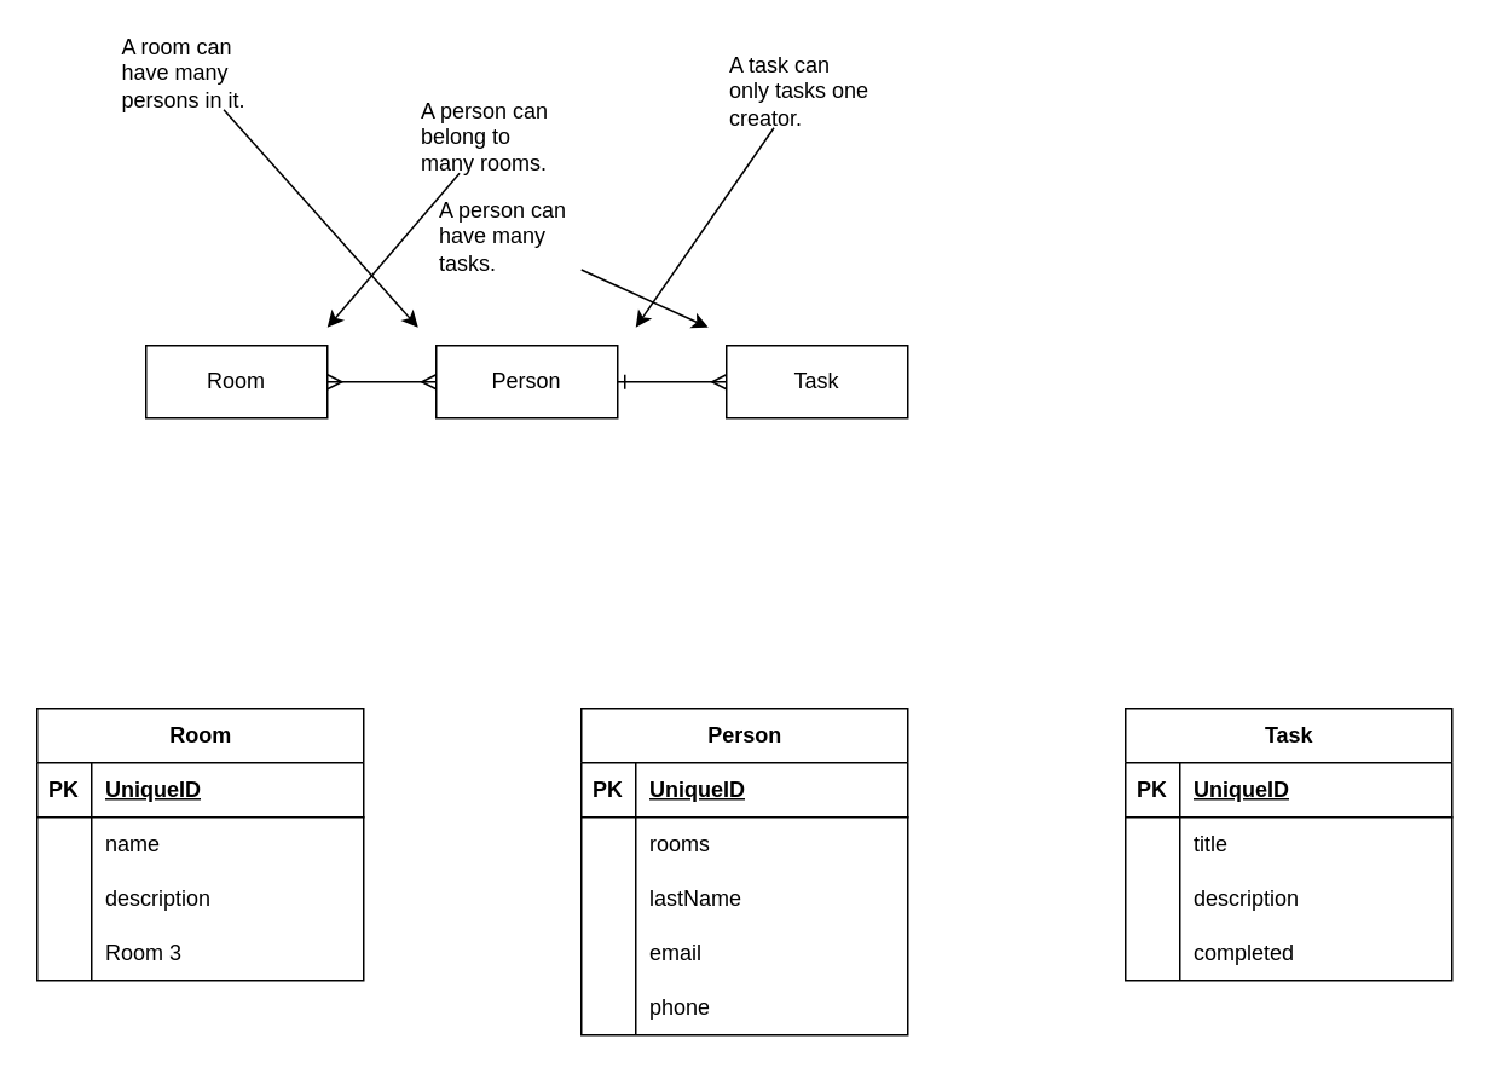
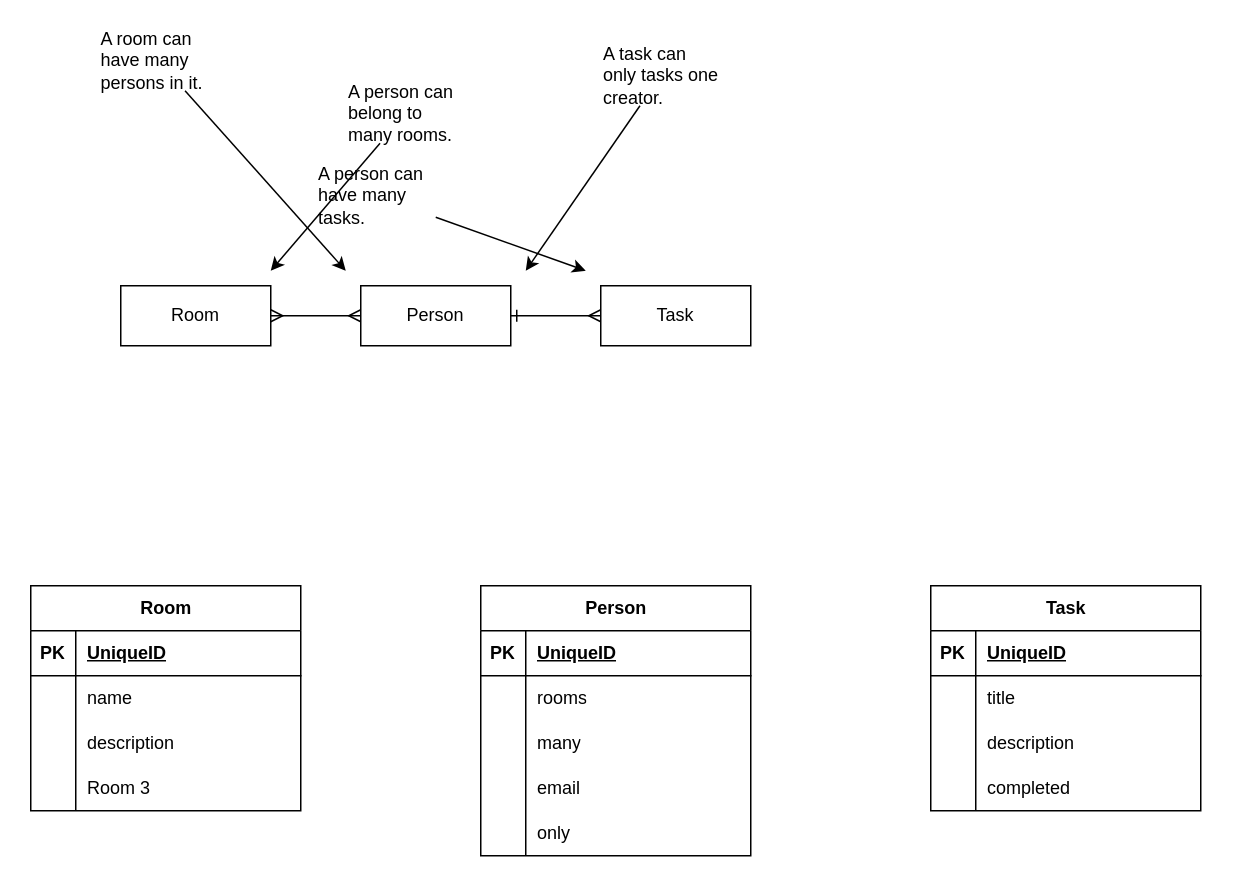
  <mxCell id="0" />
  <mxCell id="1" parent="0" />
  <mxCell id="2" value="Task" style="shape=table;startSize=30;container=1;collapsible=1;childLayout=tableLayout;fixedRows=1;rowLines=0;fontStyle=1;align=center;resizeLast=1;html=1;" vertex="1" parent="1"><mxGeometry x="620" y="390" width="180" height="150" as="geometry" /></mxCell>
  <mxCell id="3" value="" style="shape=tableRow;horizontal=0;startSize=0;swimlaneHead=0;swimlaneBody=0;fillColor=none;collapsible=0;dropTarget=0;points=[[0,0.5],[1,0.5]];portConstraint=eastwest;top=0;left=0;right=0;bottom=1;" vertex="1" parent="2"><mxGeometry y="30" width="180" height="30" as="geometry" /></mxCell>
  <mxCell id="4" value="PK" style="shape=partialRectangle;connectable=0;fillColor=none;top=0;left=0;bottom=0;right=0;fontStyle=1;overflow=hidden;whiteSpace=wrap;html=1;" vertex="1" parent="3"><mxGeometry width="30" height="30" as="geometry"><mxRectangle width="30" height="30" as="alternateBounds" /></mxGeometry></mxCell>
  <mxCell id="5" value="UniqueID" style="shape=partialRectangle;connectable=0;fillColor=none;top=0;left=0;bottom=0;right=0;align=left;spacingLeft=6;fontStyle=5;overflow=hidden;whiteSpace=wrap;html=1;" vertex="1" parent="3"><mxGeometry x="30" width="150" height="30" as="geometry"><mxRectangle width="150" height="30" as="alternateBounds" /></mxGeometry></mxCell>
  <mxCell id="6" value="" style="shape=tableRow;horizontal=0;startSize=0;swimlaneHead=0;swimlaneBody=0;fillColor=none;collapsible=0;dropTarget=0;points=[[0,0.5],[1,0.5]];portConstraint=eastwest;top=0;left=0;right=0;bottom=0;" vertex="1" parent="2"><mxGeometry y="60" width="180" height="30" as="geometry" /></mxCell>
  <mxCell id="7" value="" style="shape=partialRectangle;connectable=0;fillColor=none;top=0;left=0;bottom=0;right=0;editable=1;overflow=hidden;whiteSpace=wrap;html=1;" vertex="1" parent="6"><mxGeometry width="30" height="30" as="geometry"><mxRectangle width="30" height="30" as="alternateBounds" /></mxGeometry></mxCell>
  <mxCell id="8" value="title" style="shape=partialRectangle;connectable=0;fillColor=none;top=0;left=0;bottom=0;right=0;align=left;spacingLeft=6;overflow=hidden;whiteSpace=wrap;html=1;" vertex="1" parent="6"><mxGeometry x="30" width="150" height="30" as="geometry"><mxRectangle width="150" height="30" as="alternateBounds" /></mxGeometry></mxCell>
  <mxCell id="9" value="" style="shape=tableRow;horizontal=0;startSize=0;swimlaneHead=0;swimlaneBody=0;fillColor=none;collapsible=0;dropTarget=0;points=[[0,0.5],[1,0.5]];portConstraint=eastwest;top=0;left=0;right=0;bottom=0;" vertex="1" parent="2"><mxGeometry y="90" width="180" height="30" as="geometry" /></mxCell>
  <mxCell id="10" value="" style="shape=partialRectangle;connectable=0;fillColor=none;top=0;left=0;bottom=0;right=0;editable=1;overflow=hidden;whiteSpace=wrap;html=1;" vertex="1" parent="9"><mxGeometry width="30" height="30" as="geometry"><mxRectangle width="30" height="30" as="alternateBounds" /></mxGeometry></mxCell>
  <mxCell id="11" value="description" style="shape=partialRectangle;connectable=0;fillColor=none;top=0;left=0;bottom=0;right=0;align=left;spacingLeft=6;overflow=hidden;whiteSpace=wrap;html=1;" vertex="1" parent="9"><mxGeometry x="30" width="150" height="30" as="geometry"><mxRectangle width="150" height="30" as="alternateBounds" /></mxGeometry></mxCell>
  <mxCell id="12" value="" style="shape=tableRow;horizontal=0;startSize=0;swimlaneHead=0;swimlaneBody=0;fillColor=none;collapsible=0;dropTarget=0;points=[[0,0.5],[1,0.5]];portConstraint=eastwest;top=0;left=0;right=0;bottom=0;" vertex="1" parent="2"><mxGeometry y="120" width="180" height="30" as="geometry" /></mxCell>
  <mxCell id="13" value="" style="shape=partialRectangle;connectable=0;fillColor=none;top=0;left=0;bottom=0;right=0;editable=1;overflow=hidden;whiteSpace=wrap;html=1;" vertex="1" parent="12"><mxGeometry width="30" height="30" as="geometry"><mxRectangle width="30" height="30" as="alternateBounds" /></mxGeometry></mxCell>
  <mxCell id="14" value="completed" style="shape=partialRectangle;connectable=0;fillColor=none;top=0;left=0;bottom=0;right=0;align=left;spacingLeft=6;overflow=hidden;whiteSpace=wrap;html=1;" vertex="1" parent="12"><mxGeometry x="30" width="150" height="30" as="geometry"><mxRectangle width="150" height="30" as="alternateBounds" /></mxGeometry></mxCell>
  <mxCell id="15" value="Person" style="shape=table;startSize=30;container=1;collapsible=1;childLayout=tableLayout;fixedRows=1;rowLines=0;fontStyle=1;align=center;resizeLast=1;html=1;" vertex="1" parent="1"><mxGeometry x="320" y="390" width="180" height="180" as="geometry" /></mxCell>
  <mxCell id="16" value="" style="shape=tableRow;horizontal=0;startSize=0;swimlaneHead=0;swimlaneBody=0;fillColor=none;collapsible=0;dropTarget=0;points=[[0,0.5],[1,0.5]];portConstraint=eastwest;top=0;left=0;right=0;bottom=1;" vertex="1" parent="15"><mxGeometry y="30" width="180" height="30" as="geometry" /></mxCell>
  <mxCell id="17" value="PK" style="shape=partialRectangle;connectable=0;fillColor=none;top=0;left=0;bottom=0;right=0;fontStyle=1;overflow=hidden;whiteSpace=wrap;html=1;" vertex="1" parent="16"><mxGeometry width="30" height="30" as="geometry"><mxRectangle width="30" height="30" as="alternateBounds" /></mxGeometry></mxCell>
  <mxCell id="18" value="UniqueID" style="shape=partialRectangle;connectable=0;fillColor=none;top=0;left=0;bottom=0;right=0;align=left;spacingLeft=6;fontStyle=5;overflow=hidden;whiteSpace=wrap;html=1;" vertex="1" parent="16"><mxGeometry x="30" width="150" height="30" as="geometry"><mxRectangle width="150" height="30" as="alternateBounds" /></mxGeometry></mxCell>
  <mxCell id="19" value="" style="shape=tableRow;horizontal=0;startSize=0;swimlaneHead=0;swimlaneBody=0;fillColor=none;collapsible=0;dropTarget=0;points=[[0,0.5],[1,0.5]];portConstraint=eastwest;top=0;left=0;right=0;bottom=0;" vertex="1" parent="15"><mxGeometry y="60" width="180" height="30" as="geometry" /></mxCell>
  <mxCell id="20" value="" style="shape=partialRectangle;connectable=0;fillColor=none;top=0;left=0;bottom=0;right=0;editable=1;overflow=hidden;whiteSpace=wrap;html=1;" vertex="1" parent="19"><mxGeometry width="30" height="30" as="geometry"><mxRectangle width="30" height="30" as="alternateBounds" /></mxGeometry></mxCell>
  <mxCell id="21" value="rooms" style="shape=partialRectangle;connectable=0;fillColor=none;top=0;left=0;bottom=0;right=0;align=left;spacingLeft=6;overflow=hidden;whiteSpace=wrap;html=1;" vertex="1" parent="19"><mxGeometry x="30" width="150" height="30" as="geometry"><mxRectangle width="150" height="30" as="alternateBounds" /></mxGeometry></mxCell>
  <mxCell id="22" value="" style="shape=tableRow;horizontal=0;startSize=0;swimlaneHead=0;swimlaneBody=0;fillColor=none;collapsible=0;dropTarget=0;points=[[0,0.5],[1,0.5]];portConstraint=eastwest;top=0;left=0;right=0;bottom=0;" vertex="1" parent="15"><mxGeometry y="90" width="180" height="30" as="geometry" /></mxCell>
  <mxCell id="23" value="" style="shape=partialRectangle;connectable=0;fillColor=none;top=0;left=0;bottom=0;right=0;editable=1;overflow=hidden;whiteSpace=wrap;html=1;" vertex="1" parent="22"><mxGeometry width="30" height="30" as="geometry"><mxRectangle width="30" height="30" as="alternateBounds" /></mxGeometry></mxCell>
- <mxCell id="24" value="lastName" style="shape=partialRectangle;connectable=0;fillColor=none;top=0;left=0;bottom=0;right=0;align=left;spacingLeft=6;overflow=hidden;whiteSpace=wrap;html=1;" vertex="1" parent="22"><mxGeometry x="30" width="150" height="30" as="geometry"><mxRectangle width="150" height="30" as="alternateBounds" /></mxGeometry></mxCell>
+ <mxCell id="24" value="many" style="shape=partialRectangle;connectable=0;fillColor=none;top=0;left=0;bottom=0;right=0;align=left;spacingLeft=6;overflow=hidden;whiteSpace=wrap;html=1;" vertex="1" parent="22"><mxGeometry x="30" width="150" height="30" as="geometry"><mxRectangle width="150" height="30" as="alternateBounds" /></mxGeometry></mxCell>
  <mxCell id="25" value="" style="shape=tableRow;horizontal=0;startSize=0;swimlaneHead=0;swimlaneBody=0;fillColor=none;collapsible=0;dropTarget=0;points=[[0,0.5],[1,0.5]];portConstraint=eastwest;top=0;left=0;right=0;bottom=0;" vertex="1" parent="15"><mxGeometry y="120" width="180" height="30" as="geometry" /></mxCell>
  <mxCell id="26" value="" style="shape=partialRectangle;connectable=0;fillColor=none;top=0;left=0;bottom=0;right=0;editable=1;overflow=hidden;whiteSpace=wrap;html=1;" vertex="1" parent="25"><mxGeometry width="30" height="30" as="geometry"><mxRectangle width="30" height="30" as="alternateBounds" /></mxGeometry></mxCell>
  <mxCell id="27" value="email" style="shape=partialRectangle;connectable=0;fillColor=none;top=0;left=0;bottom=0;right=0;align=left;spacingLeft=6;overflow=hidden;whiteSpace=wrap;html=1;" vertex="1" parent="25"><mxGeometry x="30" width="150" height="30" as="geometry"><mxRectangle width="150" height="30" as="alternateBounds" /></mxGeometry></mxCell>
  <mxCell id="28" style="shape=tableRow;horizontal=0;startSize=0;swimlaneHead=0;swimlaneBody=0;fillColor=none;collapsible=0;dropTarget=0;points=[[0,0.5],[1,0.5]];portConstraint=eastwest;top=0;left=0;right=0;bottom=0;" vertex="1" parent="15"><mxGeometry y="150" width="180" height="30" as="geometry" /></mxCell>
  <mxCell id="29" style="shape=partialRectangle;connectable=0;fillColor=none;top=0;left=0;bottom=0;right=0;editable=1;overflow=hidden;whiteSpace=wrap;html=1;" vertex="1" parent="28"><mxGeometry width="30" height="30" as="geometry"><mxRectangle width="30" height="30" as="alternateBounds" /></mxGeometry></mxCell>
- <mxCell id="30" value="phone" style="shape=partialRectangle;connectable=0;fillColor=none;top=0;left=0;bottom=0;right=0;align=left;spacingLeft=6;overflow=hidden;whiteSpace=wrap;html=1;" vertex="1" parent="28"><mxGeometry x="30" width="150" height="30" as="geometry"><mxRectangle width="150" height="30" as="alternateBounds" /></mxGeometry></mxCell>
+ <mxCell id="30" value="only" style="shape=partialRectangle;connectable=0;fillColor=none;top=0;left=0;bottom=0;right=0;align=left;spacingLeft=6;overflow=hidden;whiteSpace=wrap;html=1;" vertex="1" parent="28"><mxGeometry x="30" width="150" height="30" as="geometry"><mxRectangle width="150" height="30" as="alternateBounds" /></mxGeometry></mxCell>
  <mxCell id="31" value="Room" style="shape=table;startSize=30;container=1;collapsible=1;childLayout=tableLayout;fixedRows=1;rowLines=0;fontStyle=1;align=center;resizeLast=1;html=1;" vertex="1" parent="1"><mxGeometry x="20" y="390" width="180" height="150" as="geometry" /></mxCell>
  <mxCell id="32" value="" style="shape=tableRow;horizontal=0;startSize=0;swimlaneHead=0;swimlaneBody=0;fillColor=none;collapsible=0;dropTarget=0;points=[[0,0.5],[1,0.5]];portConstraint=eastwest;top=0;left=0;right=0;bottom=1;" vertex="1" parent="31"><mxGeometry y="30" width="180" height="30" as="geometry" /></mxCell>
  <mxCell id="33" value="PK" style="shape=partialRectangle;connectable=0;fillColor=none;top=0;left=0;bottom=0;right=0;fontStyle=1;overflow=hidden;whiteSpace=wrap;html=1;" vertex="1" parent="32"><mxGeometry width="30" height="30" as="geometry"><mxRectangle width="30" height="30" as="alternateBounds" /></mxGeometry></mxCell>
  <mxCell id="34" value="UniqueID" style="shape=partialRectangle;connectable=0;fillColor=none;top=0;left=0;bottom=0;right=0;align=left;spacingLeft=6;fontStyle=5;overflow=hidden;whiteSpace=wrap;html=1;" vertex="1" parent="32"><mxGeometry x="30" width="150" height="30" as="geometry"><mxRectangle width="150" height="30" as="alternateBounds" /></mxGeometry></mxCell>
  <mxCell id="35" value="" style="shape=tableRow;horizontal=0;startSize=0;swimlaneHead=0;swimlaneBody=0;fillColor=none;collapsible=0;dropTarget=0;points=[[0,0.5],[1,0.5]];portConstraint=eastwest;top=0;left=0;right=0;bottom=0;" vertex="1" parent="31"><mxGeometry y="60" width="180" height="30" as="geometry" /></mxCell>
  <mxCell id="36" value="" style="shape=partialRectangle;connectable=0;fillColor=none;top=0;left=0;bottom=0;right=0;editable=1;overflow=hidden;whiteSpace=wrap;html=1;" vertex="1" parent="35"><mxGeometry width="30" height="30" as="geometry"><mxRectangle width="30" height="30" as="alternateBounds" /></mxGeometry></mxCell>
  <mxCell id="37" value="name" style="shape=partialRectangle;connectable=0;fillColor=none;top=0;left=0;bottom=0;right=0;align=left;spacingLeft=6;overflow=hidden;whiteSpace=wrap;html=1;" vertex="1" parent="35"><mxGeometry x="30" width="150" height="30" as="geometry"><mxRectangle width="150" height="30" as="alternateBounds" /></mxGeometry></mxCell>
  <mxCell id="38" value="" style="shape=tableRow;horizontal=0;startSize=0;swimlaneHead=0;swimlaneBody=0;fillColor=none;collapsible=0;dropTarget=0;points=[[0,0.5],[1,0.5]];portConstraint=eastwest;top=0;left=0;right=0;bottom=0;" vertex="1" parent="31"><mxGeometry y="90" width="180" height="30" as="geometry" /></mxCell>
  <mxCell id="39" value="" style="shape=partialRectangle;connectable=0;fillColor=none;top=0;left=0;bottom=0;right=0;editable=1;overflow=hidden;whiteSpace=wrap;html=1;" vertex="1" parent="38"><mxGeometry width="30" height="30" as="geometry"><mxRectangle width="30" height="30" as="alternateBounds" /></mxGeometry></mxCell>
  <mxCell id="40" value="description" style="shape=partialRectangle;connectable=0;fillColor=none;top=0;left=0;bottom=0;right=0;align=left;spacingLeft=6;overflow=hidden;whiteSpace=wrap;html=1;" vertex="1" parent="38"><mxGeometry x="30" width="150" height="30" as="geometry"><mxRectangle width="150" height="30" as="alternateBounds" /></mxGeometry></mxCell>
  <mxCell id="41" value="" style="shape=tableRow;horizontal=0;startSize=0;swimlaneHead=0;swimlaneBody=0;fillColor=none;collapsible=0;dropTarget=0;points=[[0,0.5],[1,0.5]];portConstraint=eastwest;top=0;left=0;right=0;bottom=0;" vertex="1" parent="31"><mxGeometry y="120" width="180" height="30" as="geometry" /></mxCell>
  <mxCell id="42" value="" style="shape=partialRectangle;connectable=0;fillColor=none;top=0;left=0;bottom=0;right=0;editable=1;overflow=hidden;whiteSpace=wrap;html=1;" vertex="1" parent="41"><mxGeometry width="30" height="30" as="geometry"><mxRectangle width="30" height="30" as="alternateBounds" /></mxGeometry></mxCell>
  <mxCell id="43" value="Room 3" style="shape=partialRectangle;connectable=0;fillColor=none;top=0;left=0;bottom=0;right=0;align=left;spacingLeft=6;overflow=hidden;whiteSpace=wrap;html=1;" vertex="1" parent="41"><mxGeometry x="30" width="150" height="30" as="geometry"><mxRectangle width="150" height="30" as="alternateBounds" /></mxGeometry></mxCell>
  <mxCell id="44" style="edgeStyle=orthogonalEdgeStyle;rounded=0;orthogonalLoop=1;jettySize=auto;html=1;exitX=0;exitY=0.5;exitDx=0;exitDy=0;entryX=1;entryY=0.5;entryDx=0;entryDy=0;endArrow=ERone;endFill=0;startArrow=ERmany;startFill=0;" edge="1" parent="1" source="45" target="46"><mxGeometry relative="1" as="geometry" /></mxCell>
  <mxCell id="45" value="Task" style="whiteSpace=wrap;html=1;align=center;" vertex="1" parent="1"><mxGeometry x="400" y="190" width="100" height="40" as="geometry" /></mxCell>
  <mxCell id="46" value="Person" style="whiteSpace=wrap;html=1;align=center;" vertex="1" parent="1"><mxGeometry x="240" y="190" width="100" height="40" as="geometry" /></mxCell>
  <mxCell id="47" style="edgeStyle=orthogonalEdgeStyle;rounded=0;orthogonalLoop=1;jettySize=auto;html=1;exitX=1;exitY=0.5;exitDx=0;exitDy=0;entryX=0;entryY=0.5;entryDx=0;entryDy=0;startArrow=ERmany;startFill=0;endArrow=ERmany;endFill=0;" edge="1" parent="1" source="48" target="46"><mxGeometry relative="1" as="geometry" /></mxCell>
  <mxCell id="48" value="Room" style="whiteSpace=wrap;html=1;align=center;" vertex="1" parent="1"><mxGeometry x="80" y="190" width="100" height="40" as="geometry" /></mxCell>
  <mxCell id="49" style="rounded=0;orthogonalLoop=1;jettySize=auto;html=1;" edge="1" parent="1" source="50"><mxGeometry relative="1" as="geometry"><mxPoint x="230" y="180" as="targetPoint" /></mxGeometry></mxCell>
  <mxCell id="50" value="A room can have many persons in it." style="text;html=1;align=left;verticalAlign=middle;whiteSpace=wrap;rounded=0;" vertex="1" parent="1"><mxGeometry x="65" y="20" width="80" height="40" as="geometry" /></mxCell>
  <mxCell id="51" style="rounded=0;orthogonalLoop=1;jettySize=auto;html=1;" edge="1" parent="1" source="52"><mxGeometry relative="1" as="geometry"><mxPoint x="180" y="180" as="targetPoint" /></mxGeometry></mxCell>
  <mxCell id="52" value="A person can belong to many rooms." style="text;html=1;align=left;verticalAlign=middle;whiteSpace=wrap;rounded=0;" vertex="1" parent="1"><mxGeometry x="230" y="55" width="80" height="40" as="geometry" /></mxCell>
  <mxCell id="53" style="rounded=0;orthogonalLoop=1;jettySize=auto;html=1;" edge="1" parent="1" source="54"><mxGeometry relative="1" as="geometry"><mxPoint x="350" y="180" as="targetPoint" /></mxGeometry></mxCell>
  <mxCell id="54" value="A task can only tasks one creator." style="text;html=1;align=left;verticalAlign=middle;whiteSpace=wrap;rounded=0;" vertex="1" parent="1"><mxGeometry x="400" y="30" width="80" height="40" as="geometry" /></mxCell>
  <mxCell id="55" style="rounded=0;orthogonalLoop=1;jettySize=auto;html=1;" edge="1" parent="1" source="56"><mxGeometry relative="1" as="geometry"><mxPoint x="390" y="180" as="targetPoint" /></mxGeometry></mxCell>
- <mxCell id="56" value="A person can have many tasks." style="text;html=1;align=left;verticalAlign=middle;whiteSpace=wrap;rounded=0;horizontal=1;" vertex="1" parent="1"><mxGeometry x="240" y="110" width="80" height="40" as="geometry" /></mxCell>
+ <mxCell id="56" value="A person can have many tasks." style="text;html=1;align=left;verticalAlign=middle;whiteSpace=wrap;rounded=0;horizontal=1;" vertex="1" parent="1"><mxGeometry x="210" y="110" width="80" height="40" as="geometry" /></mxCell>
